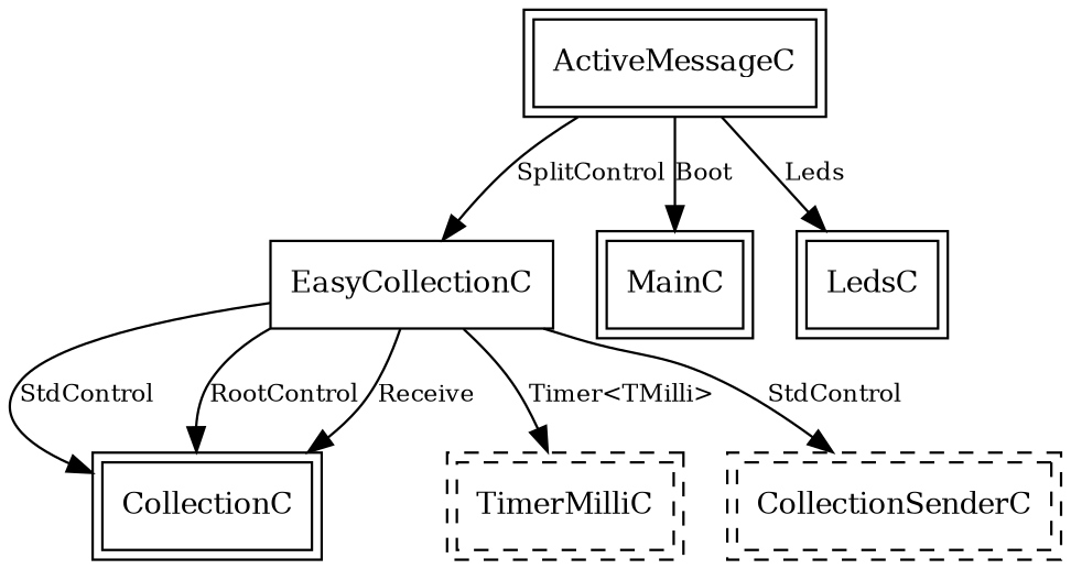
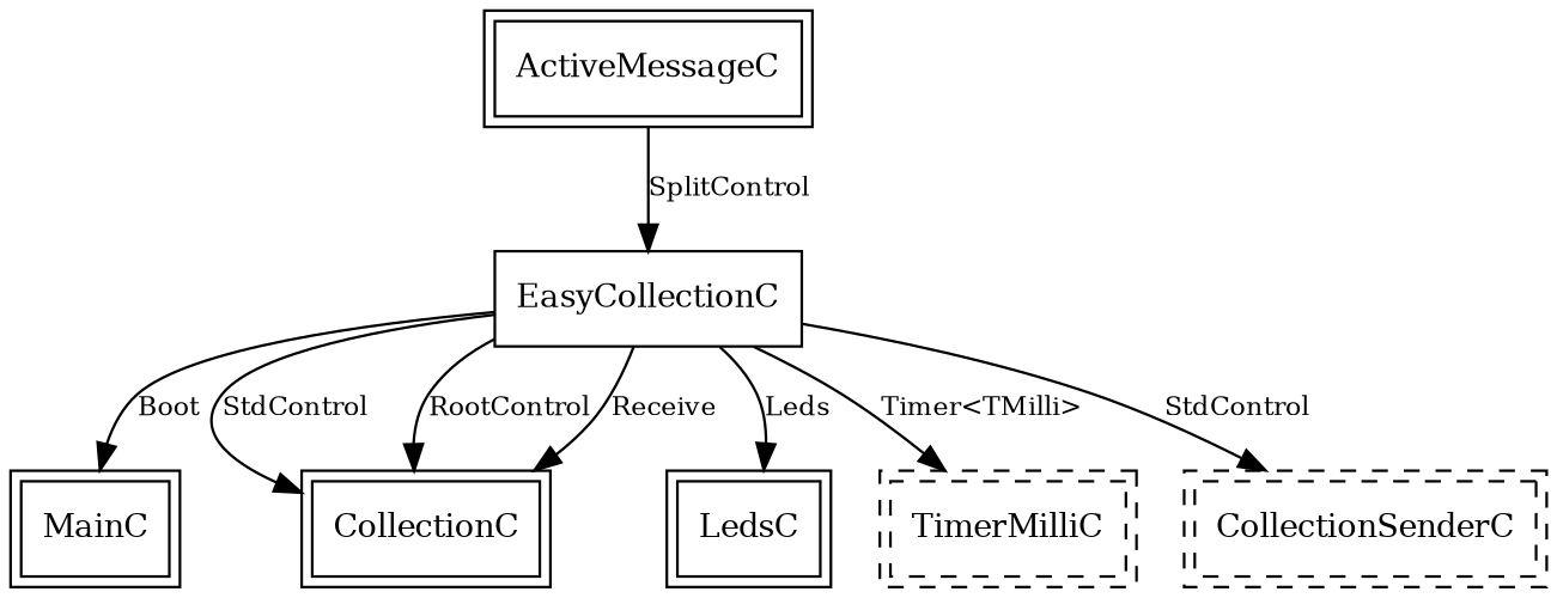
  digraph {
    node [fontsize=12 shape=box peripheries=2]
    edge [fontsize=10]
    EasyCollectionC [peripheries=""]
    MainC
    CollectionC
    LedsC
    n5 [label=TimerMilliC style=dashed]
    n6 [label=CollectionSenderC style=dashed]
    ActiveMessageC
-   ActiveMessageC -> MainC [label=Boot]
+   EasyCollectionC -> MainC [label=Boot]
    EasyCollectionC -> CollectionC [label=StdControl]
    EasyCollectionC -> CollectionC [label=RootControl]
    EasyCollectionC -> CollectionC [label=Receive]
-   ActiveMessageC -> LedsC [label=Leds]
+   EasyCollectionC -> LedsC [label=Leds]
    EasyCollectionC -> n5 [label="Timer<TMilli>"]
    EasyCollectionC -> n6 [label=StdControl]
    ActiveMessageC -> EasyCollectionC [label=SplitControl]
  }
